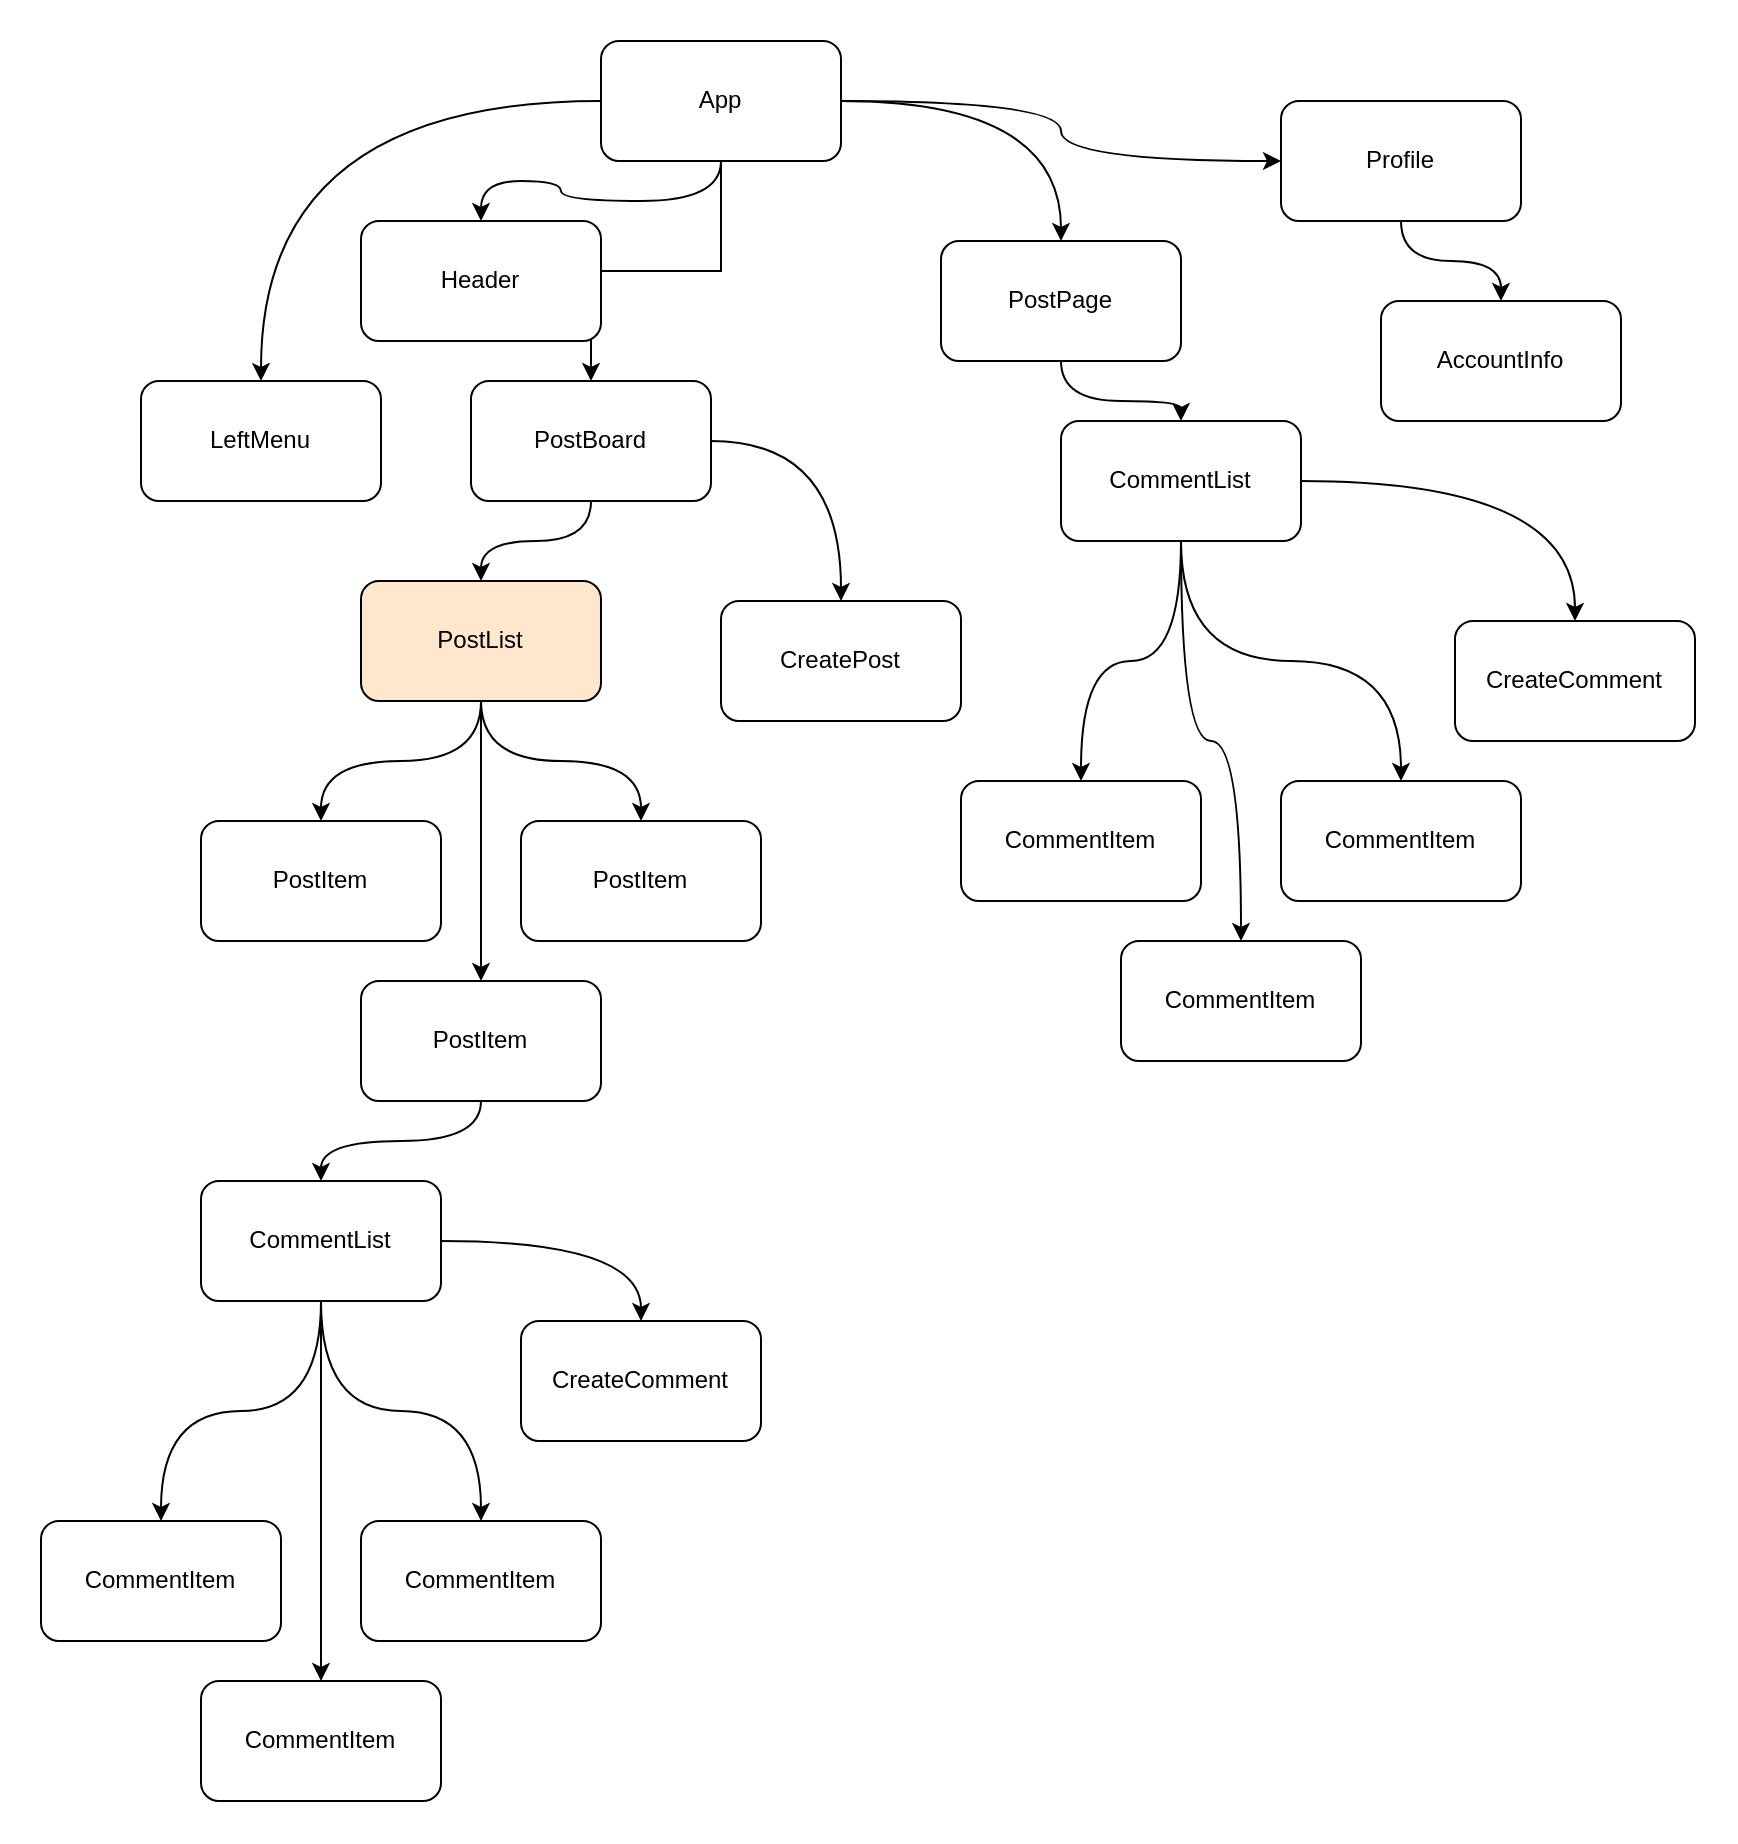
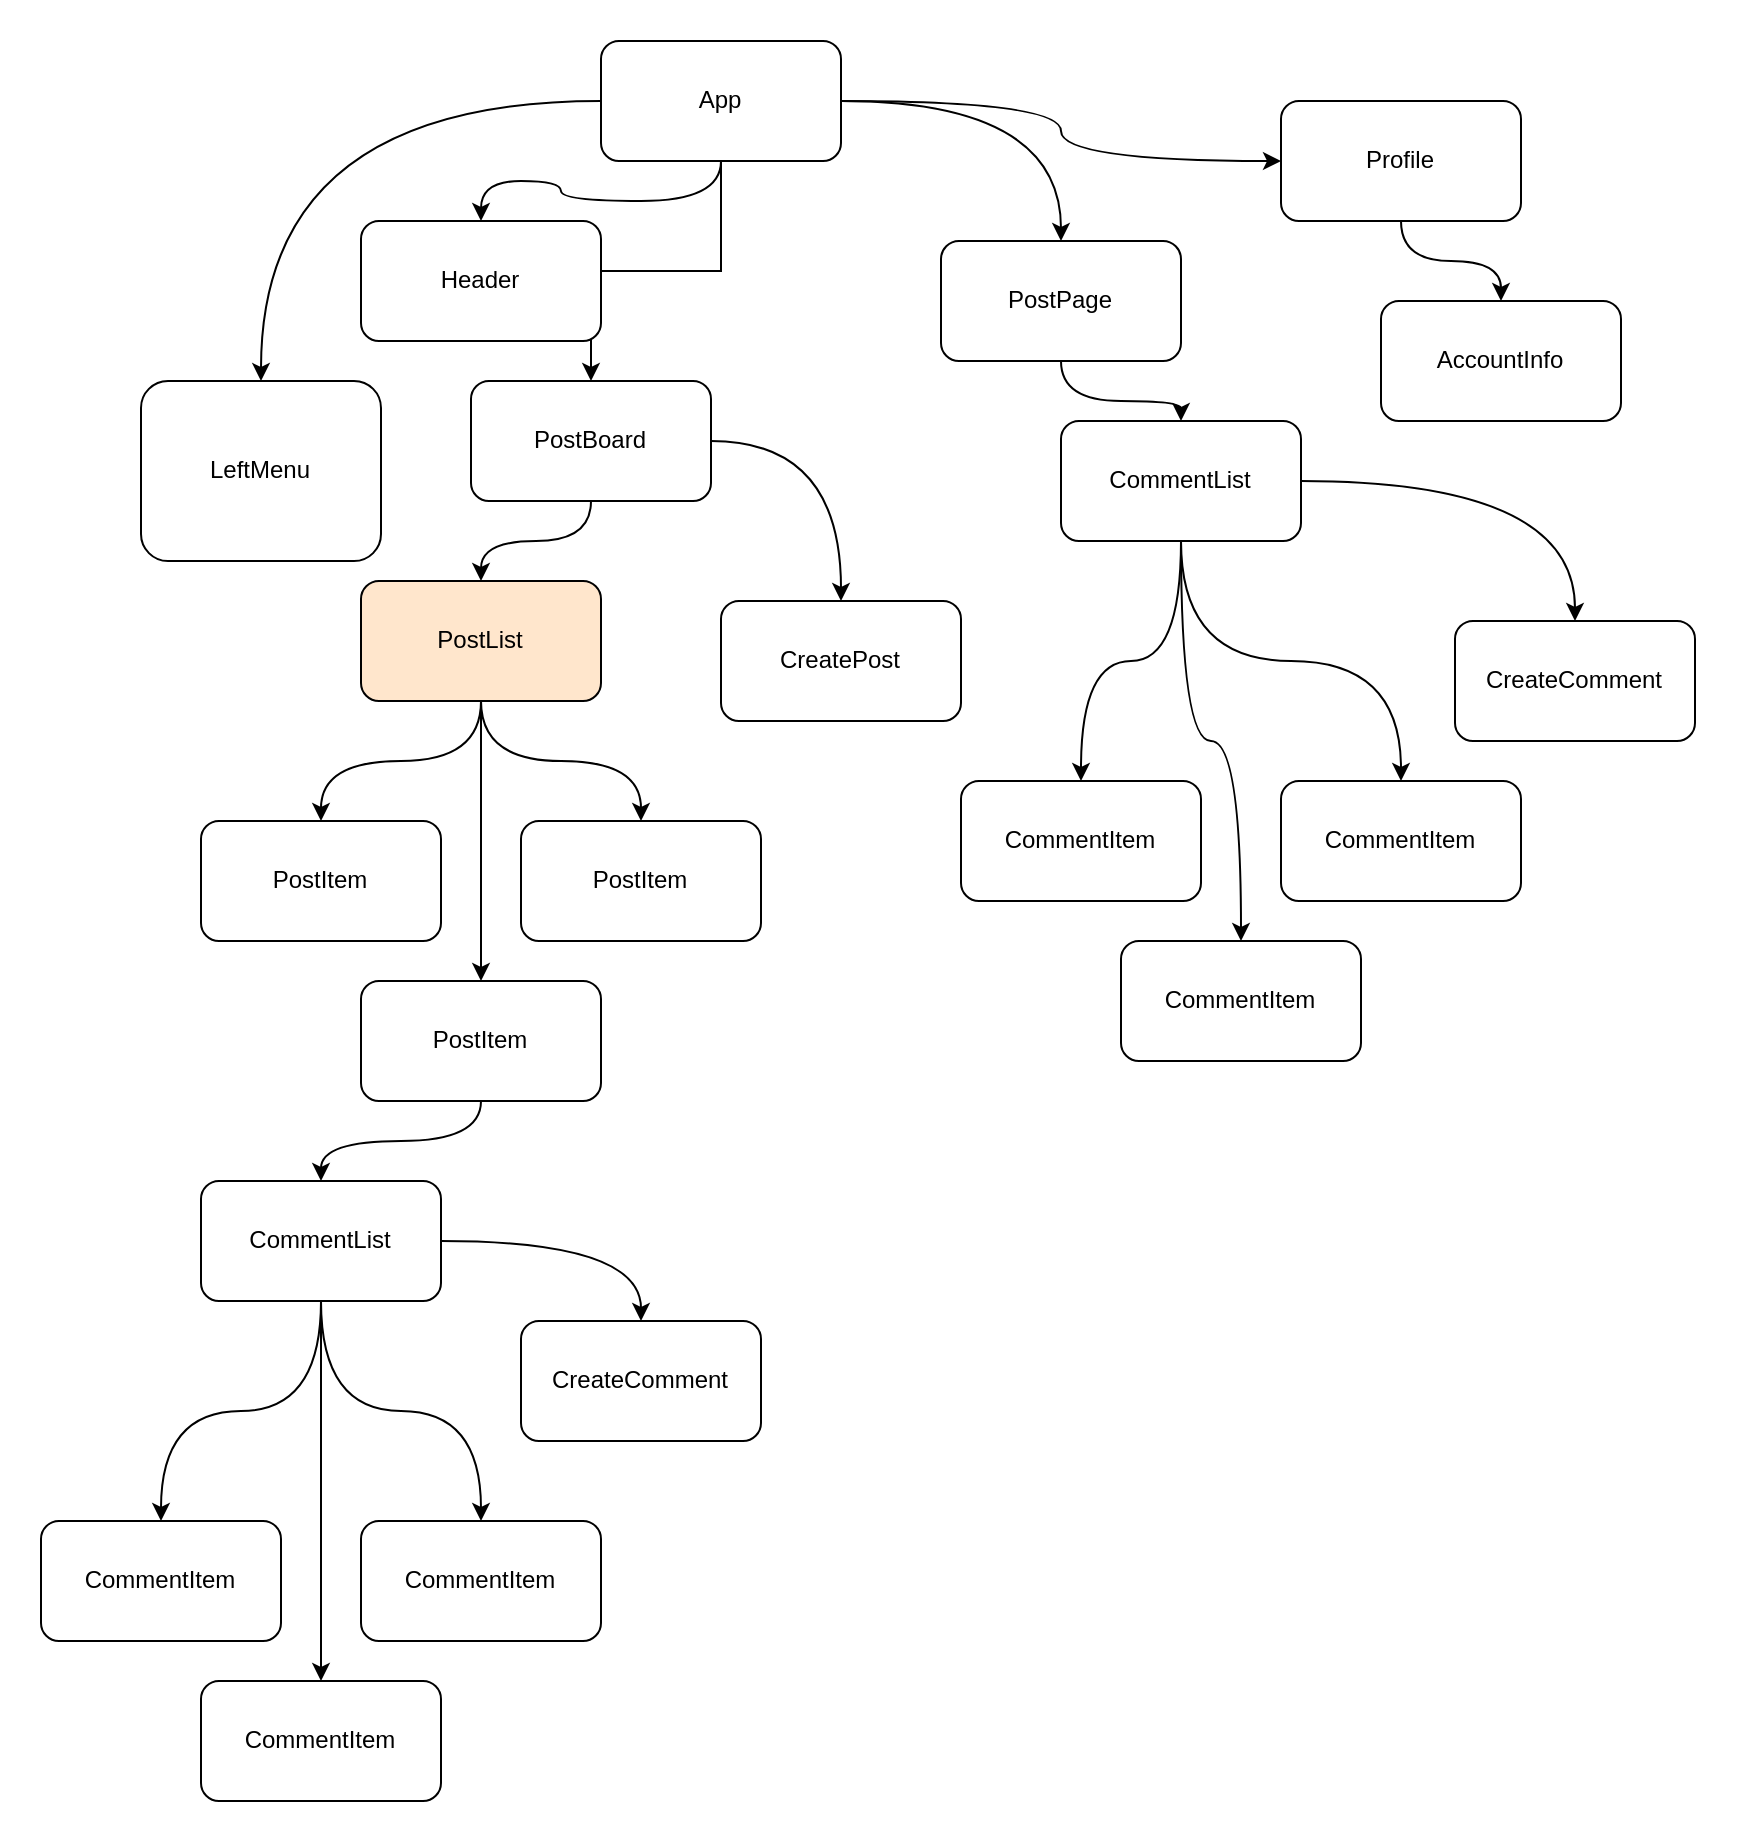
  <mxCell id="0" />
  <mxCell id="1" parent="0" />
  <mxCell id="2" style="edgeStyle=orthogonalEdgeStyle;rounded=0;orthogonalLoop=1;jettySize=auto;html=1;curved=1;" parent="1" source="7" target="18" edge="1"><mxGeometry relative="1" as="geometry" /></mxCell>
  <mxCell id="3" style="edgeStyle=orthogonalEdgeStyle;rounded=0;orthogonalLoop=1;jettySize=auto;html=1;curved=1;" parent="1" source="7" target="19" edge="1"><mxGeometry relative="1" as="geometry" /></mxCell>
  <mxCell id="4" style="edgeStyle=orthogonalEdgeStyle;rounded=0;orthogonalLoop=1;jettySize=auto;html=1;" parent="1" source="7" target="12" edge="1"><mxGeometry relative="1" as="geometry" /></mxCell>
  <mxCell id="5" style="edgeStyle=orthogonalEdgeStyle;rounded=0;orthogonalLoop=1;jettySize=auto;html=1;curved=1;" parent="1" source="7" target="9" edge="1"><mxGeometry relative="1" as="geometry" /></mxCell>
  <mxCell id="6" style="edgeStyle=orthogonalEdgeStyle;rounded=0;orthogonalLoop=1;jettySize=auto;html=1;curved=1;" parent="1" source="7" target="34" edge="1"><mxGeometry relative="1" as="geometry" /></mxCell>
  <mxCell id="7" value="App" style="rounded=1;whiteSpace=wrap;html=1;" parent="1" vertex="1"><mxGeometry x="300" width="120" height="60" as="geometry" y="20" /></mxCell>
  <mxCell id="8" style="edgeStyle=orthogonalEdgeStyle;rounded=0;orthogonalLoop=1;jettySize=auto;html=1;curved=1;" parent="1" source="9" target="33" edge="1"><mxGeometry relative="1" as="geometry" /></mxCell>
  <mxCell id="9" value="Profile" style="rounded=1;whiteSpace=wrap;html=1;" parent="1" vertex="1"><mxGeometry x="640" y="50" width="120" height="60" as="geometry" /></mxCell>
  <mxCell id="10" style="edgeStyle=orthogonalEdgeStyle;rounded=0;orthogonalLoop=1;jettySize=auto;html=1;curved=1;" parent="1" source="12" target="16" edge="1"><mxGeometry relative="1" as="geometry" /></mxCell>
  <mxCell id="11" style="edgeStyle=orthogonalEdgeStyle;rounded=0;orthogonalLoop=1;jettySize=auto;html=1;curved=1;" parent="1" source="12" target="31" edge="1"><mxGeometry relative="1" as="geometry" /></mxCell>
  <mxCell id="12" value="PostBoard" style="rounded=1;whiteSpace=wrap;html=1;" parent="1" vertex="1"><mxGeometry x="235" y="190" width="120" height="60" as="geometry" /></mxCell>
  <mxCell id="13" style="edgeStyle=orthogonalEdgeStyle;rounded=0;orthogonalLoop=1;jettySize=auto;html=1;curved=1;" parent="1" source="16" target="17" edge="1"><mxGeometry relative="1" as="geometry" /></mxCell>
  <mxCell id="14" style="edgeStyle=orthogonalEdgeStyle;rounded=0;orthogonalLoop=1;jettySize=auto;html=1;curved=1;" parent="1" source="16" target="20" edge="1"><mxGeometry relative="1" as="geometry" /></mxCell>
  <mxCell id="15" style="edgeStyle=orthogonalEdgeStyle;rounded=0;orthogonalLoop=1;jettySize=auto;html=1;curved=1;" parent="1" source="16" target="21" edge="1"><mxGeometry relative="1" as="geometry" /></mxCell>
  <mxCell id="16" value="PostList" style="rounded=1;whiteSpace=wrap;html=1;fillColor=#ffe6cc;" parent="1" vertex="1"><mxGeometry x="180" y="290" width="120" height="60" as="geometry" /></mxCell>
  <mxCell id="17" value="PostItem" style="rounded=1;whiteSpace=wrap;html=1;" parent="1" vertex="1"><mxGeometry x="180" y="490" width="120" height="60" as="geometry" /></mxCell>
  <mxCell id="18" value="Header" style="rounded=1;whiteSpace=wrap;html=1;" parent="1" vertex="1"><mxGeometry x="180" y="110" width="120" height="60" as="geometry" /></mxCell>
- <mxCell id="19" value="LeftMenu" style="rounded=1;whiteSpace=wrap;html=1;" parent="1" vertex="1"><mxGeometry x="70" y="190" width="120" height="60" as="geometry" /></mxCell>
+ <mxCell id="19" value="LeftMenu" style="rounded=1;whiteSpace=wrap;html=1;" parent="1" vertex="1"><mxGeometry x="70" y="190" width="120" height="90" as="geometry" /></mxCell>
  <mxCell id="20" value="PostItem" style="rounded=1;whiteSpace=wrap;html=1;" parent="1" vertex="1"><mxGeometry x="100" y="410" width="120" height="60" as="geometry" /></mxCell>
  <mxCell id="21" value="PostItem" style="rounded=1;whiteSpace=wrap;html=1;" parent="1" vertex="1"><mxGeometry x="260" y="410" width="120" height="60" as="geometry" /></mxCell>
  <mxCell id="22" style="edgeStyle=orthogonalEdgeStyle;rounded=0;orthogonalLoop=1;jettySize=auto;html=1;curved=1;" parent="1" source="17" target="27" edge="1"><mxGeometry relative="1" as="geometry"><mxPoint x="150" y="480" as="sourcePoint" /></mxGeometry></mxCell>
  <mxCell id="23" style="edgeStyle=orthogonalEdgeStyle;rounded=0;orthogonalLoop=1;jettySize=auto;html=1;curved=1;" parent="1" source="27" target="28" edge="1"><mxGeometry relative="1" as="geometry" /></mxCell>
  <mxCell id="24" style="edgeStyle=orthogonalEdgeStyle;rounded=0;orthogonalLoop=1;jettySize=auto;html=1;" parent="1" source="27" target="29" edge="1"><mxGeometry relative="1" as="geometry" /></mxCell>
  <mxCell id="25" style="edgeStyle=orthogonalEdgeStyle;rounded=0;orthogonalLoop=1;jettySize=auto;html=1;curved=1;" parent="1" source="27" target="30" edge="1"><mxGeometry relative="1" as="geometry" /></mxCell>
  <mxCell id="26" style="edgeStyle=orthogonalEdgeStyle;rounded=0;orthogonalLoop=1;jettySize=auto;html=1;curved=1;" parent="1" source="27" target="32" edge="1"><mxGeometry relative="1" as="geometry" /></mxCell>
  <mxCell id="27" value="CommentList" style="rounded=1;whiteSpace=wrap;html=1;" parent="1" vertex="1"><mxGeometry x="100" y="590" width="120" height="60" as="geometry" /></mxCell>
  <mxCell id="28" value="CommentItem" style="rounded=1;whiteSpace=wrap;html=1;" parent="1" vertex="1"><mxGeometry y="760" width="120" height="60" as="geometry" x="20" /></mxCell>
  <mxCell id="29" value="CommentItem" style="rounded=1;whiteSpace=wrap;html=1;" parent="1" vertex="1"><mxGeometry x="100" y="840" width="120" height="60" as="geometry" /></mxCell>
  <mxCell id="30" value="CommentItem" style="rounded=1;whiteSpace=wrap;html=1;" parent="1" vertex="1"><mxGeometry x="180" y="760" width="120" height="60" as="geometry" /></mxCell>
  <mxCell id="31" value="CreatePost" style="rounded=1;whiteSpace=wrap;html=1;" parent="1" vertex="1"><mxGeometry x="360" y="300" width="120" height="60" as="geometry" /></mxCell>
  <mxCell id="32" value="CreateComment" style="rounded=1;whiteSpace=wrap;html=1;" parent="1" vertex="1"><mxGeometry x="260" y="660" width="120" height="60" as="geometry" /></mxCell>
  <mxCell id="33" value="AccountInfo" style="rounded=1;whiteSpace=wrap;html=1;" parent="1" vertex="1"><mxGeometry x="690" y="150" width="120" height="60" as="geometry" /></mxCell>
  <mxCell id="34" value="PostPage" style="rounded=1;whiteSpace=wrap;html=1;" parent="1" vertex="1"><mxGeometry x="470" y="120" width="120" height="60" as="geometry" /></mxCell>
  <mxCell id="35" style="edgeStyle=orthogonalEdgeStyle;rounded=0;orthogonalLoop=1;jettySize=auto;html=1;curved=1;" parent="1" source="34" target="40" edge="1"><mxGeometry relative="1" as="geometry"><mxPoint x="570" y="290" as="sourcePoint" /></mxGeometry></mxCell>
  <mxCell id="36" style="edgeStyle=orthogonalEdgeStyle;rounded=0;orthogonalLoop=1;jettySize=auto;html=1;curved=1;" parent="1" source="40" target="41" edge="1"><mxGeometry relative="1" as="geometry" /></mxCell>
  <mxCell id="37" style="edgeStyle=orthogonalEdgeStyle;rounded=0;orthogonalLoop=1;jettySize=auto;html=1;curved=1;" parent="1" source="40" target="42" edge="1"><mxGeometry relative="1" as="geometry" /></mxCell>
  <mxCell id="38" style="edgeStyle=orthogonalEdgeStyle;rounded=0;orthogonalLoop=1;jettySize=auto;html=1;curved=1;" parent="1" source="40" target="43" edge="1"><mxGeometry relative="1" as="geometry" /></mxCell>
  <mxCell id="39" style="edgeStyle=orthogonalEdgeStyle;rounded=0;orthogonalLoop=1;jettySize=auto;html=1;curved=1;entryX=0.5;entryY=0;entryDx=0;entryDy=0;" edge="1" parent="1" source="40" target="44"><mxGeometry relative="1" as="geometry" /></mxCell>
  <mxCell id="40" value="CommentList" style="rounded=1;whiteSpace=wrap;html=1;" parent="1" vertex="1"><mxGeometry x="530" y="210" width="120" height="60" as="geometry" /></mxCell>
  <mxCell id="41" value="CommentItem" style="rounded=1;whiteSpace=wrap;html=1;" parent="1" vertex="1"><mxGeometry x="480" y="390" width="120" height="60" as="geometry" /></mxCell>
  <mxCell id="42" value="CommentItem" style="rounded=1;whiteSpace=wrap;html=1;" parent="1" vertex="1"><mxGeometry x="560" y="470" width="120" height="60" as="geometry" /></mxCell>
  <mxCell id="43" value="CommentItem" style="rounded=1;whiteSpace=wrap;html=1;" parent="1" vertex="1"><mxGeometry x="640" y="390" width="120" height="60" as="geometry" /></mxCell>
  <mxCell id="44" value="CreateComment" style="rounded=1;whiteSpace=wrap;html=1;" parent="1" vertex="1"><mxGeometry x="727" y="310" width="120" height="60" as="geometry" /></mxCell>
